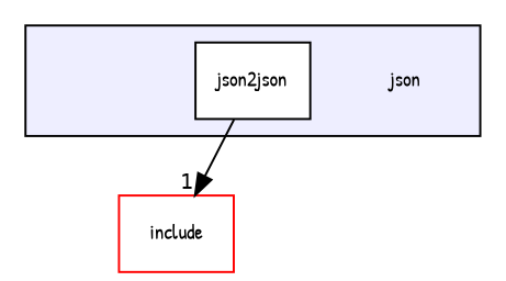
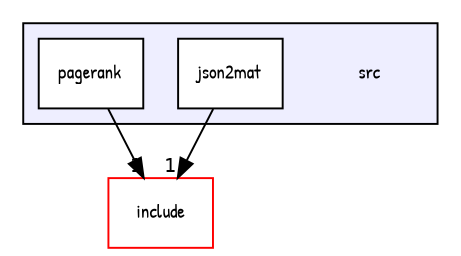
  digraph {
    compound=true
    fontname="Patrick Hand"
    node [fontname="Patrick Hand" fontsize=10 shape=box color=black fillcolor=white style=filled]
    edge [headlabel=1 labeldistance=1.5 labelfontname=Helvetica labelfontsize=10 fontname="Patrick Hand"]
-   n1 [label=json shape=plaintext color="" fillcolor="" style=""]
-   n2 [label=json2json]
+   n1 [label=src shape=plaintext color="" fillcolor="" style=""]
+   n2 [label=json2mat]
+   n3 [label=pagerank]
    n4 [color=red label=include]
    subgraph cluster_1 {
      bgcolor="#eeeeff"
      pencolor=black
      n1
      n2
+     n3
    }
    n2 -> n4
+   n3 -> n4
  }
